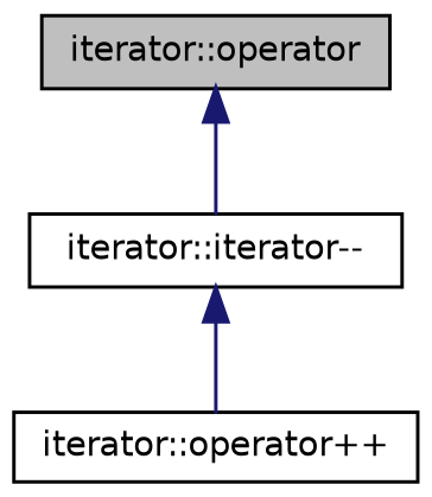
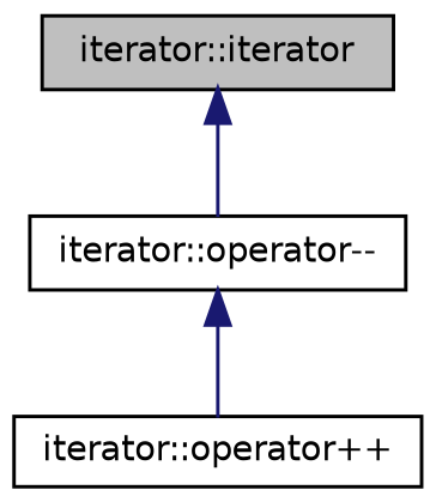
  digraph {
    rankdir=TB
    node [color=black fillcolor=white fontname=Helvetica fontsize=10 shape=record style=filled]
    edge [color=midnightblue dir=back fontname=Helvetica fontsize=10 labelfontname=Helvetica labelfontsize=10 style=solid]
-   n1 [fillcolor=grey75 fontcolor=black height=0.2 label="iterator::operator" width=0.4]
-   n2 [height=0.2 label="iterator::iterator--" width=0.4]
+   n1 [fillcolor=grey75 fontcolor=black height=0.2 label="iterator::iterator" width=0.4]
+   n2 [height=0.2 label="iterator::operator--" width=0.4]
    n3 [height=0.2 label="iterator::operator++" width=0.4]
    n1 -> n2
    n2 -> n3
  }
